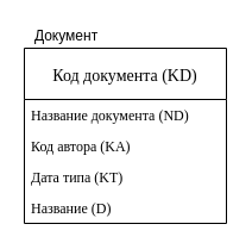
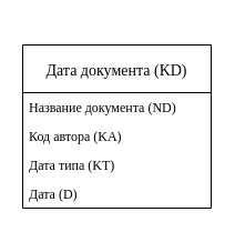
  <mxCell id="0" />
  <mxCell id="1" parent="0" />
- <mxCell id="2" value="&#10;&#10;Код документа (KD)&#10;&#10;" style="swimlane;fontStyle=0;childLayout=stackLayout;horizontal=1;startSize=43;fillColor=none;horizontalStack=0;resizeParent=1;resizeParentMax=0;resizeLast=0;collapsible=1;marginBottom=0;swimlaneFillColor=#ffffff;align=center;fontSize=14;fontFamily=Times New Roman;" parent="1" vertex="1"><mxGeometry x="20" y="40" width="170" height="147" as="geometry" /></mxCell>
+ <mxCell id="2" value="&#10;&#10;Дата документа (KD)&#10;&#10;" style="swimlane;fontStyle=0;childLayout=stackLayout;horizontal=1;startSize=43;fillColor=none;horizontalStack=0;resizeParent=1;resizeParentMax=0;resizeLast=0;collapsible=1;marginBottom=0;swimlaneFillColor=#ffffff;align=center;fontSize=14;fontFamily=Times New Roman;" parent="1" vertex="1"><mxGeometry x="20" y="40" width="170" height="147" as="geometry" /></mxCell>
  <mxCell id="3" value="Название документа (ND)" style="text;strokeColor=none;fillColor=none;spacingLeft=4;spacingRight=4;overflow=hidden;rotatable=0;points=[[0,0.5],[1,0.5]];portConstraint=eastwest;fontSize=12;fontFamily=Times New Roman;" parent="2" vertex="1"><mxGeometry y="43" width="170" height="26" as="geometry" /></mxCell>
  <mxCell id="4" value="Код автора (KA)" style="text;strokeColor=none;fillColor=none;spacingLeft=4;spacingRight=4;overflow=hidden;rotatable=0;points=[[0,0.5],[1,0.5]];portConstraint=eastwest;fontSize=12;fontFamily=Times New Roman;" parent="2" vertex="1"><mxGeometry y="69" width="170" height="26" as="geometry" /></mxCell>
  <mxCell id="5" value="Дата типа (KT)" style="text;strokeColor=none;fillColor=none;spacingLeft=4;spacingRight=4;overflow=hidden;rotatable=0;points=[[0,0.5],[1,0.5]];portConstraint=eastwest;fontSize=12;fontFamily=Times New Roman;" parent="2" vertex="1"><mxGeometry y="95" width="170" height="26" as="geometry" /></mxCell>
- <mxCell id="6" value="Название (D)" style="text;strokeColor=none;fillColor=none;spacingLeft=4;spacingRight=4;overflow=hidden;rotatable=0;points=[[0,0.5],[1,0.5]];portConstraint=eastwest;fontSize=12;fontFamily=Times New Roman;" parent="2" vertex="1"><mxGeometry y="121" width="170" height="26" as="geometry" /></mxCell>
- <mxCell id="7" value="Документ" style="text;html=1;align=center;verticalAlign=middle;resizable=0;points=[];;autosize=1;" parent="1" vertex="1"><mxGeometry x="20" y="20" width="70" height="20" as="geometry" /></mxCell>
+ <mxCell id="6" value="Дата (D)" style="text;strokeColor=none;fillColor=none;spacingLeft=4;spacingRight=4;overflow=hidden;rotatable=0;points=[[0,0.5],[1,0.5]];portConstraint=eastwest;fontSize=12;fontFamily=Times New Roman;" parent="2" vertex="1"><mxGeometry y="121" width="170" height="26" as="geometry" /></mxCell>
